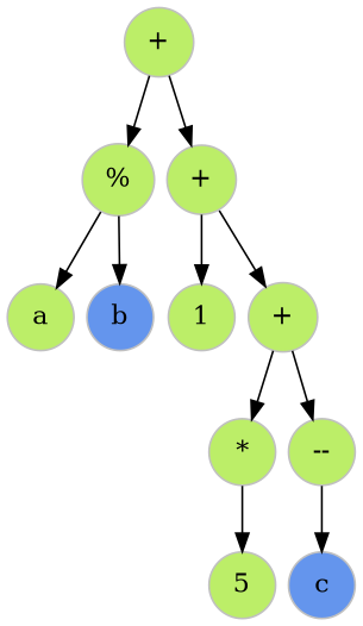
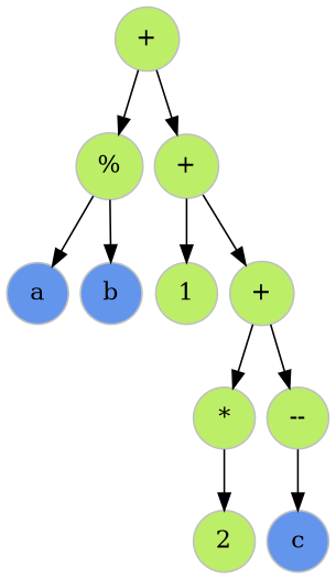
  digraph {
    nodesep=0.1
    node [color=grey fillcolor=darkolivegreen2 shape=circle style=filled thickness=4]
    edge [color=black]
    n1 [label="+"]
    n2 [label="%"]
    n3 [label="+"]
-   n4 [label=a]
+   n4 [fillcolor=cornflowerblue label=a]
    n5 [fillcolor=cornflowerblue label=b]
    n6 [label=1]
    n7 [label="+"]
    n8 [label="*"]
    n9 [label="--"]
-   n10 [label=5]
+   n10 [label=2]
    n11 [fillcolor=cornflowerblue label=c]
    n1 -> n2
    n1 -> n3
    n2 -> n4
    n2 -> n5
    n3 -> n6
    n3 -> n7
    n7 -> n8
    n7 -> n9
    n8 -> n10
    n9 -> n11
  }
